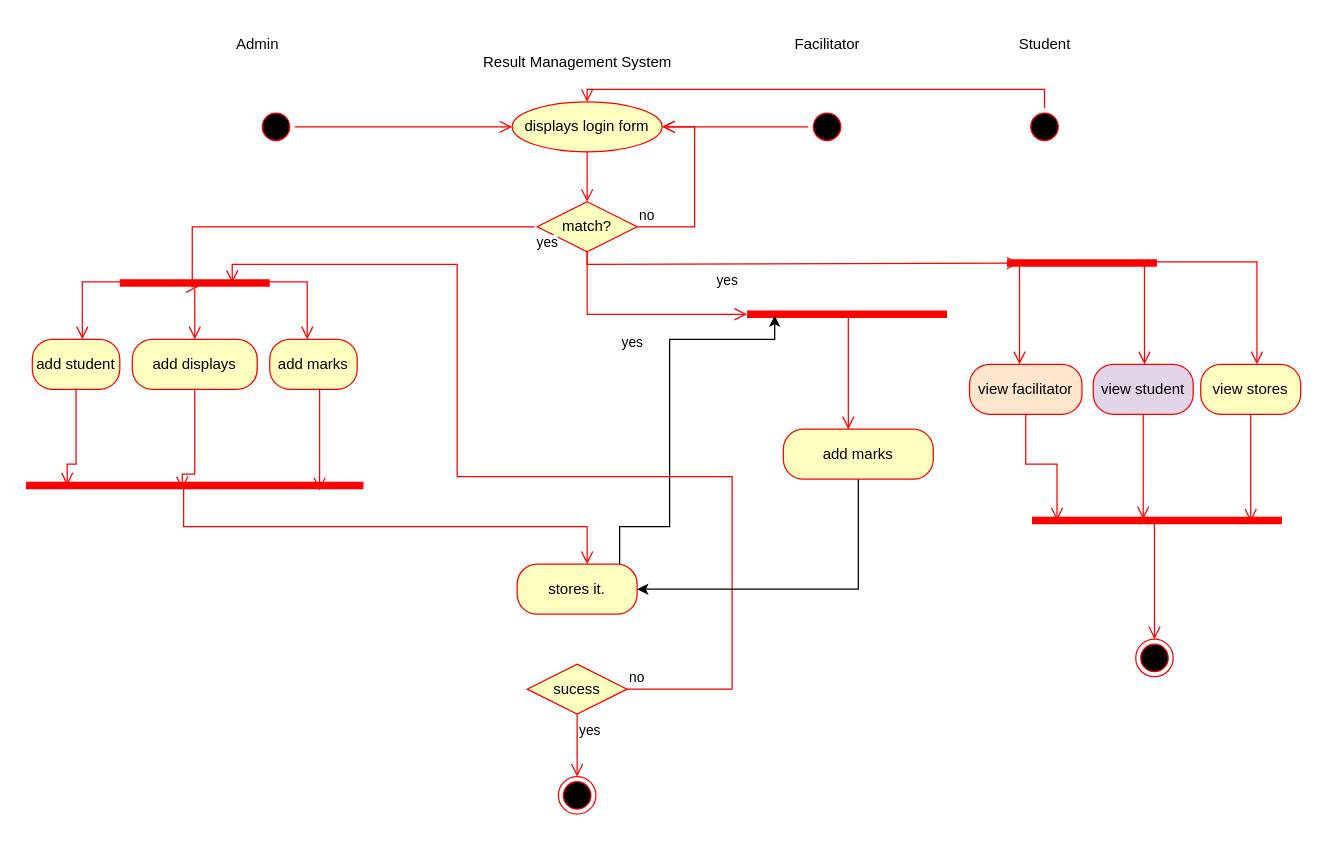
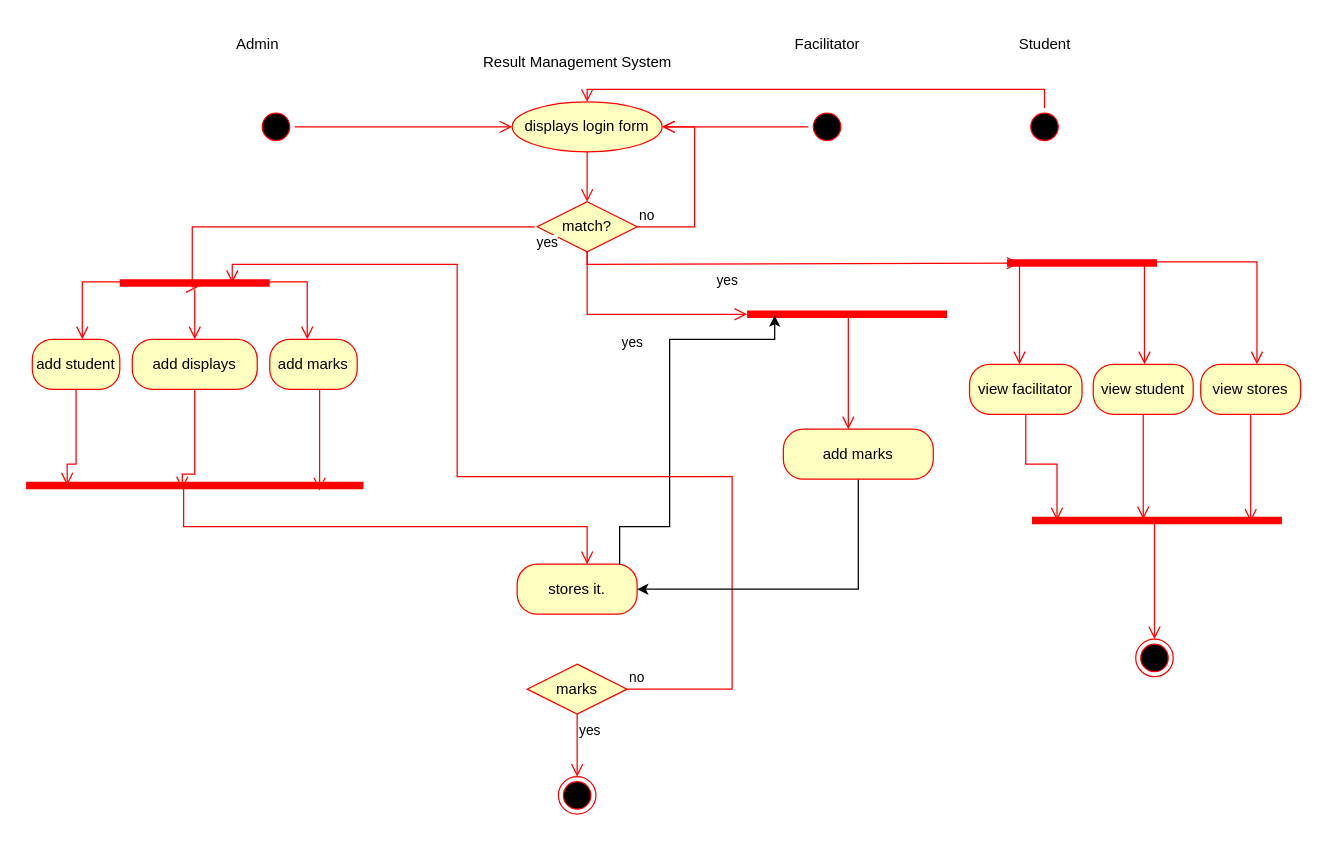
  <mxCell id="0" />
  <mxCell id="1" parent="0" />
  <mxCell id="2" value="Admin" style="text;html=1;align=center;verticalAlign=middle;resizable=0;points=[];autosize=1;strokeColor=none;fillColor=none;" vertex="1" parent="1"><mxGeometry x="175" y="20" width="60" height="30" as="geometry" /></mxCell>
  <mxCell id="3" value="Result Management System" style="text;html=1;align=center;verticalAlign=middle;resizable=0;points=[];autosize=1;strokeColor=none;fillColor=none;" vertex="1" parent="1"><mxGeometry x="376" y="35" width="170" height="30" as="geometry" /></mxCell>
  <mxCell id="4" value="Facilitator" style="text;html=1;align=center;verticalAlign=middle;resizable=0;points=[];autosize=1;strokeColor=none;fillColor=none;" vertex="1" parent="1"><mxGeometry x="626" y="20" width="70" height="30" as="geometry" /></mxCell>
  <mxCell id="5" value="Student" style="text;html=1;align=center;verticalAlign=middle;resizable=0;points=[];autosize=1;strokeColor=none;fillColor=none;" vertex="1" parent="1"><mxGeometry x="805" y="20" width="60" height="30" as="geometry" /></mxCell>
  <mxCell id="6" value="" style="ellipse;html=1;shape=startState;fillColor=#000000;strokeColor=#ff0000;" vertex="1" parent="1"><mxGeometry x="205" y="86" width="30" height="30" as="geometry" /></mxCell>
  <mxCell id="7" value="" style="edgeStyle=orthogonalEdgeStyle;html=1;verticalAlign=bottom;endArrow=open;endSize=8;strokeColor=#ff0000;rounded=0;" edge="1" source="6" parent="1" target="8"><mxGeometry relative="1" as="geometry"><mxPoint x="315" y="151" as="targetPoint" /></mxGeometry></mxCell>
  <mxCell id="8" value="displays login form" style="ellipse;whiteSpace=wrap;html=1;arcSize=40;fontColor=#000000;fillColor=#ffffc0;strokeColor=#ff0000;" vertex="1" parent="1"><mxGeometry x="409" y="81" width="120" height="40" as="geometry" /></mxCell>
  <mxCell id="9" value="" style="edgeStyle=orthogonalEdgeStyle;html=1;verticalAlign=bottom;endArrow=open;endSize=8;strokeColor=#ff0000;rounded=0;" edge="1" source="8" parent="1" target="10"><mxGeometry relative="1" as="geometry"><mxPoint x="469" y="173" as="targetPoint" /><mxPoint x="469" y="113" as="sourcePoint" /></mxGeometry></mxCell>
  <mxCell id="10" value="match?" style="rhombus;whiteSpace=wrap;html=1;fontColor=#000000;fillColor=#ffffc0;strokeColor=#ff0000;" vertex="1" parent="1"><mxGeometry x="429" y="161" width="80" height="40" as="geometry" /></mxCell>
  <mxCell id="11" value="no" style="edgeStyle=orthogonalEdgeStyle;html=1;align=left;verticalAlign=bottom;endArrow=open;endSize=8;strokeColor=#ff0000;rounded=0;" edge="1" source="10" parent="1" target="8"><mxGeometry x="-1" relative="1" as="geometry"><mxPoint x="615" y="201" as="targetPoint" /><Array as="points"><mxPoint x="555" y="181" /><mxPoint x="555" y="101" /></Array></mxGeometry></mxCell>
  <mxCell id="12" value="yes" style="edgeStyle=orthogonalEdgeStyle;html=1;align=left;verticalAlign=top;endArrow=open;endSize=8;strokeColor=#ff0000;rounded=0;entryX=0.542;entryY=0.8;entryDx=0;entryDy=0;entryPerimeter=0;" edge="1" parent="1"><mxGeometry x="-1" relative="1" as="geometry"><mxPoint x="158.04" y="229" as="targetPoint" /><mxPoint x="427" y="181" as="sourcePoint" /><Array as="points"><mxPoint x="153" y="181" /><mxPoint x="153" y="229" /></Array></mxGeometry></mxCell>
  <mxCell id="13" value="" style="shape=line;html=1;strokeWidth=6;strokeColor=#ff0000;" vertex="1" parent="1"><mxGeometry x="95" y="221" width="120" height="10" as="geometry" /></mxCell>
  <mxCell id="14" value="" style="edgeStyle=orthogonalEdgeStyle;html=1;verticalAlign=bottom;endArrow=open;endSize=8;strokeColor=#ff0000;rounded=0;exitX=0.517;exitY=0.4;exitDx=0;exitDy=0;exitPerimeter=0;" edge="1" source="13" parent="1" target="15"><mxGeometry relative="1" as="geometry"><mxPoint x="325" y="281" as="targetPoint" /><Array as="points"><mxPoint x="65" y="225" /></Array></mxGeometry></mxCell>
  <mxCell id="15" value="add student" style="rounded=1;whiteSpace=wrap;html=1;arcSize=40;fontColor=#000000;fillColor=#ffffc0;strokeColor=#ff0000;" vertex="1" parent="1"><mxGeometry x="25" y="271" width="70" height="40" as="geometry" /></mxCell>
  <mxCell id="16" value="" style="edgeStyle=orthogonalEdgeStyle;html=1;verticalAlign=bottom;endArrow=open;endSize=8;strokeColor=#ff0000;rounded=0;entryX=0.122;entryY=0.5;entryDx=0;entryDy=0;entryPerimeter=0;" edge="1" source="15" parent="1" target="44"><mxGeometry relative="1" as="geometry"><mxPoint x="45" y="341" as="targetPoint" /><Array as="points"><mxPoint x="60" y="371" /><mxPoint x="53" y="371" /></Array></mxGeometry></mxCell>
  <mxCell id="17" value="add displays" style="rounded=1;whiteSpace=wrap;html=1;arcSize=40;fontColor=#000000;fillColor=#ffffc0;strokeColor=#ff0000;" vertex="1" parent="1"><mxGeometry x="105" y="271" width="100" height="40" as="geometry" /></mxCell>
  <mxCell id="18" value="" style="edgeStyle=orthogonalEdgeStyle;html=1;verticalAlign=bottom;endArrow=open;endSize=8;strokeColor=#ff0000;rounded=0;entryX=0.463;entryY=0.8;entryDx=0;entryDy=0;entryPerimeter=0;" edge="1" source="17" parent="1" target="44"><mxGeometry relative="1" as="geometry"><mxPoint x="165" y="351" as="targetPoint" /><Array as="points"><mxPoint y="379" x="155" /></Array></mxGeometry></mxCell>
  <mxCell id="19" value="add marks" style="rounded=1;whiteSpace=wrap;html=1;arcSize=40;fontColor=#000000;fillColor=#ffffc0;strokeColor=#ff0000;" vertex="1" parent="1"><mxGeometry x="215" y="271" width="70" height="40" as="geometry" /></mxCell>
  <mxCell id="20" value="" style="edgeStyle=orthogonalEdgeStyle;html=1;verticalAlign=bottom;endArrow=open;endSize=8;strokeColor=#ff0000;rounded=0;entryX=0.87;entryY=0.9;entryDx=0;entryDy=0;entryPerimeter=0;" edge="1" source="19" parent="1" target="44"><mxGeometry relative="1" as="geometry"><mxPoint x="255" y="391" as="targetPoint" /><Array as="points"><mxPoint x="255" y="366" /></Array></mxGeometry></mxCell>
  <mxCell id="21" value="" style="edgeStyle=orthogonalEdgeStyle;html=1;verticalAlign=bottom;endArrow=open;endSize=8;strokeColor=#ff0000;rounded=0;exitX=0.633;exitY=0.4;exitDx=0;exitDy=0;exitPerimeter=0;" edge="1" parent="1" source="13" target="19"><mxGeometry relative="1" as="geometry"><mxPoint x="318" y="281" as="targetPoint" /><mxPoint x="318" y="225" as="sourcePoint" /><Array as="points"><mxPoint x="245" y="225" /></Array></mxGeometry></mxCell>
  <mxCell id="22" value="" style="ellipse;html=1;shape=startState;fillColor=#000000;strokeColor=#ff0000;" vertex="1" parent="1"><mxGeometry x="646" y="86" width="30" height="30" as="geometry" /></mxCell>
  <mxCell id="23" value="" style="edgeStyle=orthogonalEdgeStyle;html=1;verticalAlign=bottom;endArrow=open;endSize=8;strokeColor=#ff0000;rounded=0;" edge="1" source="22" parent="1" target="8"><mxGeometry relative="1" as="geometry"><mxPoint x="661" y="171" as="targetPoint" /></mxGeometry></mxCell>
  <mxCell id="24" value="" style="ellipse;html=1;shape=startState;fillColor=#000000;strokeColor=#ff0000;" vertex="1" parent="1"><mxGeometry x="820" y="86" width="30" height="30" as="geometry" /></mxCell>
  <mxCell id="25" value="" style="edgeStyle=orthogonalEdgeStyle;html=1;verticalAlign=bottom;endArrow=open;endSize=8;strokeColor=#ff0000;rounded=0;" edge="1" source="24" parent="1" target="8"><mxGeometry relative="1" as="geometry"><mxPoint x="835" y="171" as="targetPoint" /><Array as="points"><mxPoint x="835" y="71" /><mxPoint x="469" y="71" /></Array></mxGeometry></mxCell>
  <mxCell id="26" value="" style="edgeStyle=orthogonalEdgeStyle;html=1;verticalAlign=bottom;endArrow=open;endSize=8;strokeColor=#ff0000;rounded=0;" edge="1" parent="1" source="13" target="17"><mxGeometry relative="1" as="geometry"><mxPoint x="325" y="281" as="targetPoint" /><mxPoint x="231" y="235" as="sourcePoint" /><Array as="points" /></mxGeometry></mxCell>
  <mxCell id="27" value="yes" style="edgeStyle=orthogonalEdgeStyle;html=1;align=left;verticalAlign=top;endArrow=open;endSize=8;strokeColor=#ff0000;rounded=0;entryX=0.083;entryY=0.5;entryDx=0;entryDy=0;entryPerimeter=0;" edge="1" parent="1" source="10" target="28"><mxGeometry x="-0.369" relative="1" as="geometry"><mxPoint x="795" y="211" as="targetPoint" /><mxPoint x="439" y="191" as="sourcePoint" /><Array as="points"><mxPoint x="469" y="211" /></Array><mxPoint as="offset" /></mxGeometry></mxCell>
  <mxCell id="28" value="" style="shape=line;html=1;strokeWidth=6;strokeColor=#ff0000;" vertex="1" parent="1"><mxGeometry x="805" y="205" width="120" height="10" as="geometry" /></mxCell>
  <mxCell id="29" value="" style="edgeStyle=orthogonalEdgeStyle;html=1;verticalAlign=bottom;endArrow=open;endSize=8;strokeColor=#ff0000;rounded=0;exitX=0.417;exitY=0.5;exitDx=0;exitDy=0;exitPerimeter=0;" edge="1" source="28" parent="1" target="33"><mxGeometry relative="1" as="geometry"><mxPoint x="815" y="291" as="targetPoint" /><Array as="points"><mxPoint x="815" y="210" /></Array></mxGeometry></mxCell>
  <mxCell id="30" value="yes" style="edgeStyle=orthogonalEdgeStyle;html=1;align=left;verticalAlign=top;endArrow=open;endSize=8;strokeColor=#ff0000;rounded=0;" edge="1" parent="1" source="10" target="31"><mxGeometry x="-0.146" y="-10" relative="1" as="geometry"><mxPoint x="585" y="251" as="targetPoint" /><mxPoint x="469" y="201" as="sourcePoint" /><Array as="points"><mxPoint x="469" y="251" /></Array><mxPoint as="offset" /></mxGeometry></mxCell>
  <mxCell id="31" value="" style="shape=line;html=1;strokeWidth=6;strokeColor=#ff0000;" vertex="1" parent="1"><mxGeometry x="597" y="246" width="160" height="10" as="geometry" /></mxCell>
  <mxCell id="32" value="" style="edgeStyle=orthogonalEdgeStyle;html=1;verticalAlign=bottom;endArrow=open;endSize=8;strokeColor=#ff0000;rounded=0;exitX=0.488;exitY=0.5;exitDx=0;exitDy=0;exitPerimeter=0;" edge="1" parent="1" target="53"><mxGeometry relative="1" as="geometry"><mxPoint x="676" y="343" as="targetPoint" /><mxPoint x="676.08" y="251" as="sourcePoint" /><Array as="points"><mxPoint x="678" y="251" /></Array></mxGeometry></mxCell>
- <mxCell id="33" value="view facilitator" style="rounded=1;whiteSpace=wrap;html=1;arcSize=40;fontColor=#000000;fillColor=#ffe6cc;strokeColor=#ff0000;" vertex="1" parent="1"><mxGeometry x="775" y="291" width="90" height="40" as="geometry" /></mxCell>
+ <mxCell id="33" value="view facilitator" style="rounded=1;whiteSpace=wrap;html=1;arcSize=40;fontColor=#000000;fillColor=#ffffc0;strokeColor=#ff0000;" vertex="1" parent="1"><mxGeometry x="775" y="291" width="90" height="40" as="geometry" /></mxCell>
  <mxCell id="34" value="" style="edgeStyle=orthogonalEdgeStyle;html=1;verticalAlign=bottom;endArrow=open;endSize=8;strokeColor=#ff0000;rounded=0;entryX=0.1;entryY=0.5;entryDx=0;entryDy=0;entryPerimeter=0;" edge="1" source="33" parent="1" target="41"><mxGeometry relative="1" as="geometry"><mxPoint x="825" y="401" as="targetPoint" /></mxGeometry></mxCell>
- <mxCell id="35" value="view student" style="rounded=1;whiteSpace=wrap;html=1;arcSize=40;fontColor=#000000;fillColor=#e1d5e7;strokeColor=#ff0000;" vertex="1" parent="1"><mxGeometry x="874" y="291" width="80" height="40" as="geometry" /></mxCell>
+ <mxCell id="35" value="view student" style="rounded=1;whiteSpace=wrap;html=1;arcSize=40;fontColor=#000000;fillColor=#ffffc0;strokeColor=#ff0000;" vertex="1" parent="1"><mxGeometry x="874" y="291" width="80" height="40" as="geometry" /></mxCell>
  <mxCell id="36" value="" style="edgeStyle=orthogonalEdgeStyle;html=1;verticalAlign=bottom;endArrow=open;endSize=8;strokeColor=#ff0000;rounded=0;entryX=0.445;entryY=0.4;entryDx=0;entryDy=0;entryPerimeter=0;" edge="1" source="35" parent="1" target="41"><mxGeometry relative="1" as="geometry"><mxPoint x="935" y="391" as="targetPoint" /></mxGeometry></mxCell>
  <mxCell id="37" value="" style="edgeStyle=orthogonalEdgeStyle;html=1;verticalAlign=bottom;endArrow=open;endSize=8;strokeColor=#ff0000;rounded=0;exitX=0.508;exitY=0.3;exitDx=0;exitDy=0;exitPerimeter=0;" edge="1" parent="1" source="28" target="35"><mxGeometry relative="1" as="geometry"><mxPoint x="825" y="301" as="targetPoint" /><mxPoint x="865" y="220" as="sourcePoint" /><Array as="points"><mxPoint x="866" y="211" /><mxPoint x="915" y="211" /></Array></mxGeometry></mxCell>
  <mxCell id="38" value="view stores" style="rounded=1;whiteSpace=wrap;html=1;arcSize=40;fontColor=#000000;fillColor=#ffffc0;strokeColor=#ff0000;" vertex="1" parent="1"><mxGeometry x="960" y="291" width="80" height="40" as="geometry" /></mxCell>
  <mxCell id="39" value="" style="edgeStyle=orthogonalEdgeStyle;html=1;verticalAlign=bottom;endArrow=open;endSize=8;strokeColor=#ff0000;rounded=0;entryX=0.875;entryY=0.6;entryDx=0;entryDy=0;entryPerimeter=0;" edge="1" source="38" parent="1" target="41"><mxGeometry relative="1" as="geometry"><mxPoint x="1015" y="391" as="targetPoint" /></mxGeometry></mxCell>
  <mxCell id="40" value="" style="edgeStyle=orthogonalEdgeStyle;html=1;verticalAlign=bottom;endArrow=open;endSize=8;strokeColor=#ff0000;rounded=0;exitX=0.583;exitY=0.4;exitDx=0;exitDy=0;exitPerimeter=0;" edge="1" parent="1" source="28" target="38"><mxGeometry relative="1" as="geometry"><mxPoint x="895" y="301" as="targetPoint" /><mxPoint x="876" y="218" as="sourcePoint" /><Array as="points"><mxPoint x="1005" y="209" /></Array></mxGeometry></mxCell>
  <mxCell id="41" value="" style="shape=line;html=1;strokeWidth=6;strokeColor=#ff0000;" vertex="1" parent="1"><mxGeometry x="825" y="411" width="200" height="10" as="geometry" /></mxCell>
  <mxCell id="42" value="" style="edgeStyle=orthogonalEdgeStyle;html=1;verticalAlign=bottom;endArrow=open;endSize=8;strokeColor=#ff0000;rounded=0;exitX=0.49;exitY=0.7;exitDx=0;exitDy=0;exitPerimeter=0;" edge="1" source="41" parent="1" target="43"><mxGeometry relative="1" as="geometry"><mxPoint x="925" y="491" as="targetPoint" /></mxGeometry></mxCell>
  <mxCell id="43" value="" style="ellipse;html=1;shape=endState;fillColor=#000000;strokeColor=#ff0000;" vertex="1" parent="1"><mxGeometry x="908" y="511" width="30" height="30" as="geometry" /></mxCell>
  <mxCell id="44" value="" style="shape=line;html=1;strokeWidth=6;strokeColor=#ff0000;" vertex="1" parent="1"><mxGeometry x="20" y="383" width="270" height="10" as="geometry" /></mxCell>
  <mxCell id="45" value="" style="edgeStyle=orthogonalEdgeStyle;html=1;verticalAlign=bottom;endArrow=open;endSize=8;strokeColor=#ff0000;rounded=0;exitX=0.467;exitY=0.7;exitDx=0;exitDy=0;exitPerimeter=0;" edge="1" source="44" parent="1" target="47"><mxGeometry relative="1" as="geometry"><mxPoint x="146" y="511" as="targetPoint" /><mxPoint x="152" y="393" as="sourcePoint" /><Array as="points"><mxPoint x="146" y="421" /><mxPoint x="469" y="421" /></Array></mxGeometry></mxCell>
  <mxCell id="46" style="edgeStyle=orthogonalEdgeStyle;rounded=0;orthogonalLoop=1;jettySize=auto;html=1;entryX=0.138;entryY=0.6;entryDx=0;entryDy=0;entryPerimeter=0;" edge="1" parent="1" source="47" target="31"><mxGeometry relative="1" as="geometry"><Array as="points"><mxPoint x="495" y="421" /><mxPoint x="535" y="421" /><mxPoint x="535" y="271" /><mxPoint x="619" y="271" /></Array></mxGeometry></mxCell>
  <mxCell id="47" value="stores it." style="rounded=1;whiteSpace=wrap;html=1;arcSize=40;fontColor=#000000;fillColor=#ffffc0;strokeColor=#ff0000;" vertex="1" parent="1"><mxGeometry x="413" y="451" width="96" height="40" as="geometry" /></mxCell>
- <mxCell id="48" value="sucess" style="rhombus;whiteSpace=wrap;html=1;fontColor=#000000;fillColor=#ffffc0;strokeColor=#ff0000;" vertex="1" parent="1"><mxGeometry x="421" y="531" width="80" height="40" as="geometry" /></mxCell>
+ <mxCell id="48" value="marks" style="rhombus;whiteSpace=wrap;html=1;fontColor=#000000;fillColor=#ffffc0;strokeColor=#ff0000;" vertex="1" parent="1"><mxGeometry x="421" y="531" width="80" height="40" as="geometry" /></mxCell>
  <mxCell id="49" value="no" style="edgeStyle=orthogonalEdgeStyle;html=1;align=left;verticalAlign=bottom;endArrow=open;endSize=8;strokeColor=#ff0000;rounded=0;entryX=0.75;entryY=0.5;entryDx=0;entryDy=0;entryPerimeter=0;" edge="1" source="48" parent="1" target="13"><mxGeometry x="-1" relative="1" as="geometry"><mxPoint x="609" y="551" as="targetPoint" /><Array as="points"><mxPoint x="585" y="551" /><mxPoint x="585" y="381" /><mxPoint x="365" y="381" /><mxPoint x="365" y="211" /><mxPoint x="185" y="211" /></Array></mxGeometry></mxCell>
  <mxCell id="50" value="yes" style="edgeStyle=orthogonalEdgeStyle;html=1;align=left;verticalAlign=top;endArrow=open;endSize=8;strokeColor=#ff0000;rounded=0;" edge="1" source="48" parent="1" target="51"><mxGeometry x="-1" relative="1" as="geometry"><mxPoint x="461" y="641" as="targetPoint" /><Array as="points"><mxPoint x="461" y="641" /><mxPoint x="461" y="641" /></Array></mxGeometry></mxCell>
  <mxCell id="51" value="" style="ellipse;html=1;shape=endState;fillColor=#000000;strokeColor=#ff0000;" vertex="1" parent="1"><mxGeometry x="446" y="621" width="30" height="30" as="geometry" /></mxCell>
  <mxCell id="52" style="edgeStyle=orthogonalEdgeStyle;rounded=0;orthogonalLoop=1;jettySize=auto;html=1;" edge="1" parent="1" source="53" target="47"><mxGeometry relative="1" as="geometry"><Array as="points"><mxPoint x="686" y="471" /></Array></mxGeometry></mxCell>
  <mxCell id="53" value="add marks" style="rounded=1;whiteSpace=wrap;html=1;arcSize=40;fontColor=#000000;fillColor=#ffffc0;strokeColor=#ff0000;" vertex="1" parent="1"><mxGeometry x="626" y="343" width="120" height="40" as="geometry" /></mxCell>
